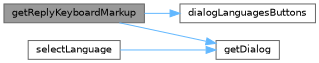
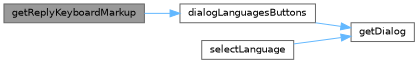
  digraph {
    rankdir=LR
    node [color=grey40 fillcolor=white fontname=Helvetica fontsize=10 shape=box style=filled]
    edge [color=steelblue1 fontname=Helvetica fontsize=10 labelfontname=Helvetica labelfontsize=10 style=solid]
    n1 [color=gray40 fillcolor=grey60 fontcolor=black height=0.2 label=getReplyKeyboardMarkup width=0.4]
    n2 [height=0.2 label=dialogLanguagesButtons width=0.4]
    n3 [height=0.2 label=getDialog width=0.4]
    n4 [height=0.2 label=selectLanguage width=0.4]
    n1 -> n2
-   n1 -> n3
+   n2 -> n3
    n4 -> n3
  }
